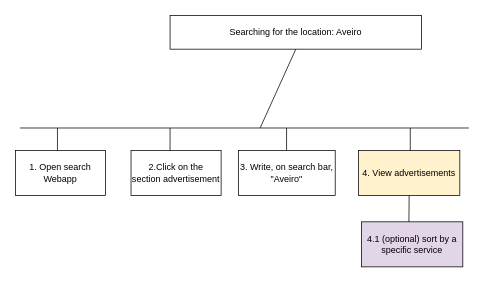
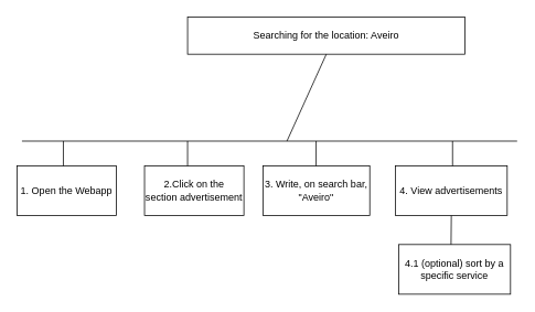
  <mxCell id="0" />
  <mxCell id="1" parent="0" />
  <mxCell id="2" value="Searching for the location: Aveiro" style="rounded=0;whiteSpace=wrap;html=1;" parent="1" vertex="1"><mxGeometry x="226" y="20" width="335" height="45" as="geometry" /></mxCell>
  <mxCell id="3" value="" style="endArrow=none;html=1;rounded=0;entryX=0.5;entryY=1;entryDx=0;entryDy=0;" parent="1" target="2" edge="1"><mxGeometry width="50" height="50" relative="1" as="geometry"><mxPoint x="346" y="170" as="sourcePoint" /><mxPoint x="196" y="140" as="targetPoint" /></mxGeometry></mxCell>
  <mxCell id="4" value="" style="endArrow=none;html=1;rounded=0;" parent="1" edge="1"><mxGeometry width="50" height="50" relative="1" as="geometry"><mxPoint x="26" y="170" as="sourcePoint" /><mxPoint x="624" y="170" as="targetPoint" /></mxGeometry></mxCell>
- <mxCell id="5" value="1. Open search Webapp" style="rounded=0;whiteSpace=wrap;html=1;" parent="1" vertex="1"><mxGeometry x="20" y="200" width="120" height="60" as="geometry" /></mxCell>
+ <mxCell id="5" value="1. Open the Webapp" style="rounded=0;whiteSpace=wrap;html=1;" parent="1" vertex="1"><mxGeometry x="20" y="200" width="120" height="60" as="geometry" /></mxCell>
  <mxCell id="6" value="2.Click on the section&amp;nbsp;advertisement" style="rounded=0;whiteSpace=wrap;html=1;" parent="1" vertex="1"><mxGeometry x="174" y="200" width="120" height="60" as="geometry" /></mxCell>
  <mxCell id="7" value="3. Write, on search bar, &quot;Aveiro&quot;" style="rounded=0;whiteSpace=wrap;html=1;" parent="1" vertex="1"><mxGeometry x="317" y="200" width="129" height="60" as="geometry" /></mxCell>
- <mxCell id="8" value="4. View advertisements" style="rounded=0;whiteSpace=wrap;html=1;fillColor=#fff2cc;" parent="1" vertex="1"><mxGeometry x="477" y="200" width="135" height="60" as="geometry" /></mxCell>
+ <mxCell id="8" value="4. View advertisements" style="rounded=0;whiteSpace=wrap;html=1;" parent="1" vertex="1"><mxGeometry x="477" y="200" width="135" height="60" as="geometry" /></mxCell>
  <mxCell id="9" value="" style="endArrow=none;html=1;rounded=0;" parent="1" edge="1"><mxGeometry width="50" height="50" relative="1" as="geometry"><mxPoint x="546" y="200" as="sourcePoint" /><mxPoint x="546" y="170" as="targetPoint" /></mxGeometry></mxCell>
  <mxCell id="10" value="" style="endArrow=none;html=1;rounded=0;" parent="1" edge="1"><mxGeometry width="50" height="50" relative="1" as="geometry"><mxPoint x="381.21" y="200" as="sourcePoint" /><mxPoint x="381.21" y="170" as="targetPoint" /></mxGeometry></mxCell>
  <mxCell id="11" value="" style="endArrow=none;html=1;rounded=0;" parent="1" edge="1"><mxGeometry width="50" height="50" relative="1" as="geometry"><mxPoint x="226" y="200" as="sourcePoint" /><mxPoint x="226" y="170" as="targetPoint" /></mxGeometry></mxCell>
  <mxCell id="12" value="" style="endArrow=none;html=1;rounded=0;" parent="1" edge="1"><mxGeometry width="50" height="50" relative="1" as="geometry"><mxPoint x="76" y="200" as="sourcePoint" /><mxPoint x="76" y="170" as="targetPoint" /></mxGeometry></mxCell>
- <mxCell id="13" value="4.1 (optional) sort by a specific service" style="rounded=0;whiteSpace=wrap;html=1;fillColor=#e1d5e7;" parent="1" vertex="1"><mxGeometry x="481" y="295" width="135" height="60" as="geometry" /></mxCell>
+ <mxCell id="13" value="4.1 (optional) sort by a specific service" style="rounded=0;whiteSpace=wrap;html=1;" parent="1" vertex="1"><mxGeometry x="481" y="295" width="135" height="60" as="geometry" /></mxCell>
  <mxCell id="14" value="" style="endArrow=none;html=1;rounded=0;entryX=0.5;entryY=1;entryDx=0;entryDy=0;" parent="1" target="8" edge="1"><mxGeometry width="50" height="50" relative="1" as="geometry"><mxPoint x="544.16" y="295" as="sourcePoint" /><mxPoint x="544.16" y="265" as="targetPoint" /></mxGeometry></mxCell>
